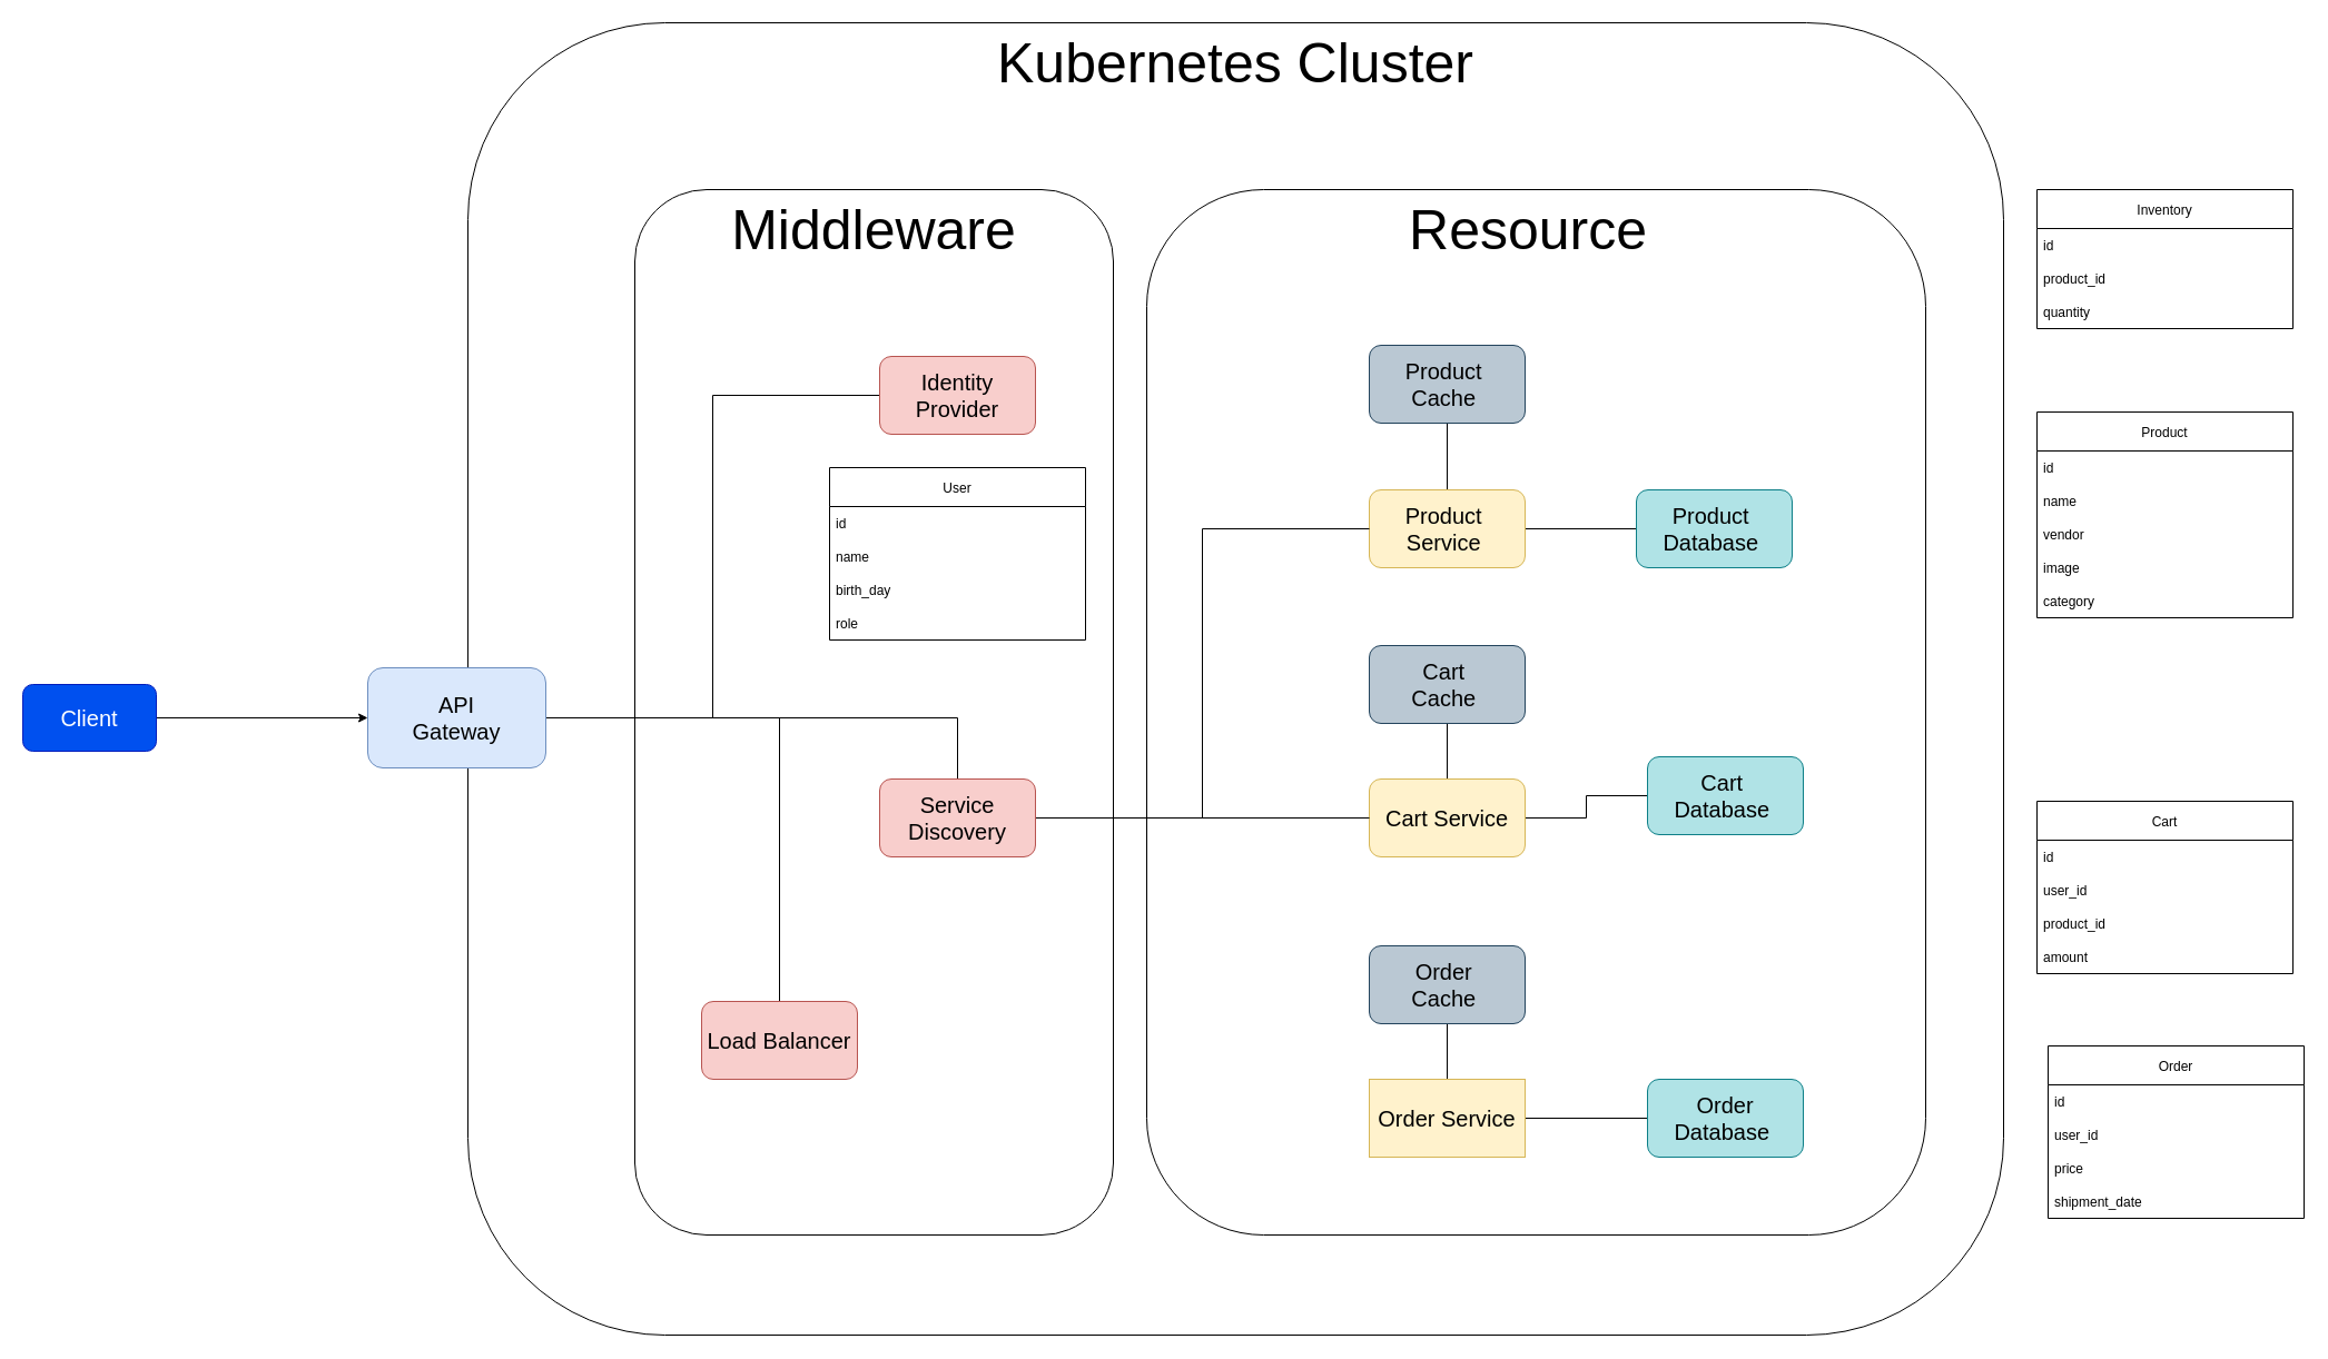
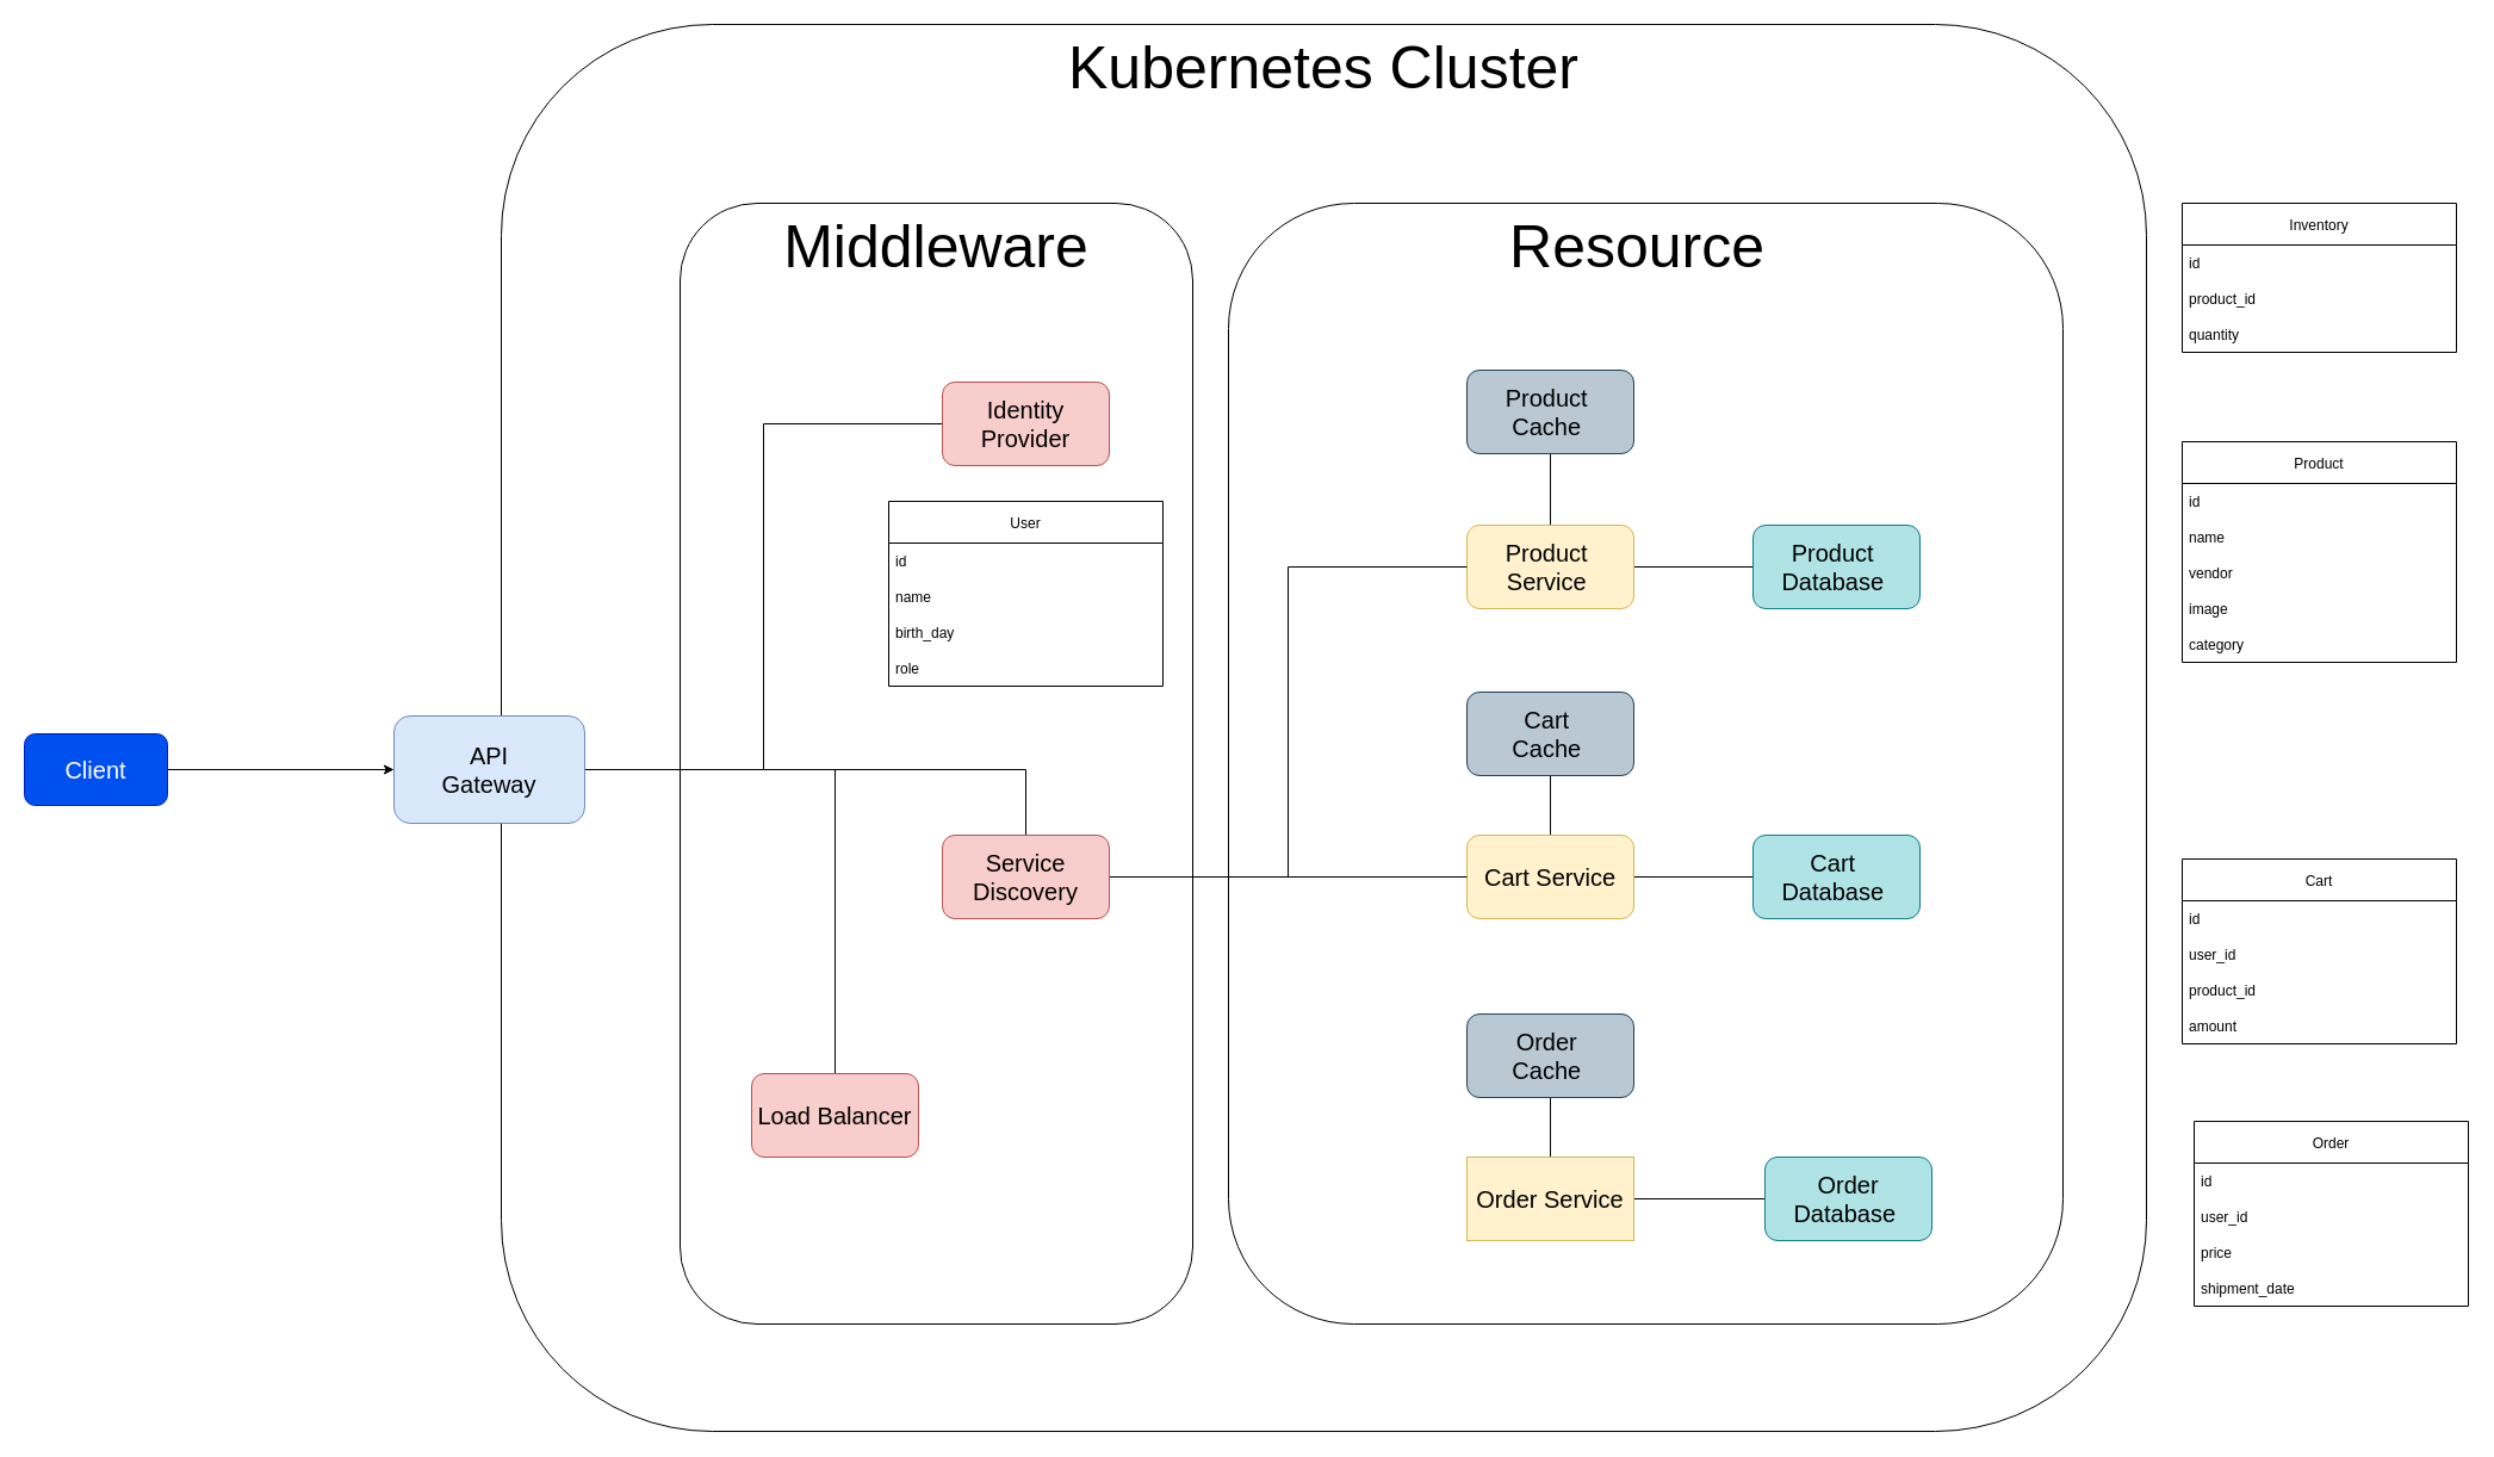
  <mxCell id="0" />
  <mxCell id="1" parent="0" />
  <mxCell id="2" value="Kubernetes Cluster" style="rounded=1;whiteSpace=wrap;html=1;fontSize=50;verticalAlign=top;fontStyle=0" parent="1" vertex="1"><mxGeometry x="420" y="20" width="1380" height="1180" as="geometry" /></mxCell>
  <mxCell id="3" value="Middleware" style="rounded=1;whiteSpace=wrap;html=1;fontSize=50;verticalAlign=top;" parent="1" vertex="1"><mxGeometry x="570" y="170" width="430" height="940" as="geometry" /></mxCell>
  <mxCell id="4" value="Resource&amp;nbsp;&lt;br style=&quot;font-size: 50px;&quot;&gt;" style="rounded=1;whiteSpace=wrap;html=1;fontSize=50;verticalAlign=top;" parent="1" vertex="1"><mxGeometry x="1030" y="170" width="700" height="940" as="geometry" /></mxCell>
  <mxCell id="5" style="edgeStyle=orthogonalEdgeStyle;rounded=0;orthogonalLoop=1;jettySize=auto;html=1;entryX=0;entryY=0.5;entryDx=0;entryDy=0;fontSize=20;" parent="1" source="6" target="10" edge="1"><mxGeometry relative="1" as="geometry" /></mxCell>
  <mxCell id="6" value="Client" style="rounded=1;whiteSpace=wrap;html=1;fontSize=20;fillColor=#0050ef;strokeColor=#001DBC;fontColor=#ffffff;" parent="1" vertex="1"><mxGeometry x="20" y="615" width="120" height="60" as="geometry" /></mxCell>
  <mxCell id="7" style="edgeStyle=orthogonalEdgeStyle;rounded=0;orthogonalLoop=1;jettySize=auto;html=1;entryX=0;entryY=0.5;entryDx=0;entryDy=0;fontSize=20;endArrow=none;endFill=0;" parent="1" source="10" target="14" edge="1"><mxGeometry relative="1" as="geometry" /></mxCell>
  <mxCell id="8" style="edgeStyle=orthogonalEdgeStyle;rounded=0;orthogonalLoop=1;jettySize=auto;html=1;entryX=0.5;entryY=0;entryDx=0;entryDy=0;fontSize=20;endArrow=none;endFill=0;" parent="1" source="10" target="23" edge="1"><mxGeometry relative="1" as="geometry" /></mxCell>
  <mxCell id="9" style="edgeStyle=orthogonalEdgeStyle;rounded=0;orthogonalLoop=1;jettySize=auto;html=1;fontSize=50;endArrow=none;endFill=0;" parent="1" source="10" target="30" edge="1"><mxGeometry relative="1" as="geometry" /></mxCell>
  <mxCell id="10" value="API &lt;br&gt;Gateway&lt;br&gt;" style="rounded=1;whiteSpace=wrap;html=1;fontSize=20;fillColor=#dae8fc;strokeColor=#6c8ebf;" parent="1" vertex="1"><mxGeometry x="330" y="600" width="160" height="90" as="geometry" /></mxCell>
  <mxCell id="11" style="edgeStyle=orthogonalEdgeStyle;rounded=0;orthogonalLoop=1;jettySize=auto;html=1;entryX=0.5;entryY=1;entryDx=0;entryDy=0;fontSize=20;endArrow=none;endFill=0;" parent="1" source="13" target="24" edge="1"><mxGeometry relative="1" as="geometry" /></mxCell>
  <mxCell id="12" style="edgeStyle=orthogonalEdgeStyle;rounded=0;orthogonalLoop=1;jettySize=auto;html=1;entryX=0;entryY=0.5;entryDx=0;entryDy=0;fontSize=20;endArrow=none;endFill=0;" parent="1" source="13" target="25" edge="1"><mxGeometry relative="1" as="geometry" /></mxCell>
  <mxCell id="13" value="Product&amp;nbsp;&lt;br&gt;Service&amp;nbsp;" style="rounded=1;whiteSpace=wrap;html=1;fontSize=20;fillColor=#fff2cc;strokeColor=#d6b656;" parent="1" vertex="1"><mxGeometry x="1230" y="440" width="140" height="70" as="geometry" /></mxCell>
  <mxCell id="14" value="Identity Provider" style="rounded=1;whiteSpace=wrap;html=1;fontSize=20;fillColor=#f8cecc;strokeColor=#b85450;" parent="1" vertex="1"><mxGeometry x="790" y="320" width="140" height="70" as="geometry" /></mxCell>
  <mxCell id="15" style="edgeStyle=orthogonalEdgeStyle;rounded=0;orthogonalLoop=1;jettySize=auto;html=1;entryX=0.5;entryY=1;entryDx=0;entryDy=0;fontSize=20;endArrow=none;endFill=0;" parent="1" source="17" target="26" edge="1"><mxGeometry relative="1" as="geometry" /></mxCell>
  <mxCell id="16" style="edgeStyle=orthogonalEdgeStyle;rounded=0;orthogonalLoop=1;jettySize=auto;html=1;entryX=0;entryY=0.5;entryDx=0;entryDy=0;fontSize=20;endArrow=none;endFill=0;" parent="1" source="17" target="27" edge="1"><mxGeometry relative="1" as="geometry" /></mxCell>
  <mxCell id="17" value="Cart Service" style="rounded=1;whiteSpace=wrap;html=1;fontSize=20;fillColor=#fff2cc;strokeColor=#d6b656;" parent="1" vertex="1"><mxGeometry x="1230" y="700" width="140" height="70" as="geometry" /></mxCell>
  <mxCell id="18" style="edgeStyle=orthogonalEdgeStyle;rounded=0;orthogonalLoop=1;jettySize=auto;html=1;entryX=0.5;entryY=1;entryDx=0;entryDy=0;fontSize=20;endArrow=none;endFill=0;" parent="1" source="20" target="28" edge="1"><mxGeometry relative="1" as="geometry" /></mxCell>
  <mxCell id="19" style="edgeStyle=orthogonalEdgeStyle;rounded=0;orthogonalLoop=1;jettySize=auto;html=1;entryX=0;entryY=0.5;entryDx=0;entryDy=0;fontSize=20;endArrow=none;endFill=0;" parent="1" source="20" target="29" edge="1"><mxGeometry relative="1" as="geometry" /></mxCell>
  <mxCell id="20" value="Order Service" style="whiteSpace=wrap;html=1;fontSize=20;fillColor=#fff2cc;strokeColor=#d6b656;rounded=0;" parent="1" vertex="1"><mxGeometry x="1230" y="970" width="140" height="70" as="geometry" /></mxCell>
  <mxCell id="21" style="edgeStyle=orthogonalEdgeStyle;rounded=0;orthogonalLoop=1;jettySize=auto;html=1;entryX=0;entryY=0.5;entryDx=0;entryDy=0;fontSize=20;endArrow=none;endFill=0;" parent="1" source="23" target="13" edge="1"><mxGeometry relative="1" as="geometry" /></mxCell>
  <mxCell id="22" style="edgeStyle=orthogonalEdgeStyle;rounded=0;orthogonalLoop=1;jettySize=auto;html=1;entryX=0;entryY=0.5;entryDx=0;entryDy=0;fontSize=20;endArrow=none;endFill=0;" parent="1" source="23" target="17" edge="1"><mxGeometry relative="1" as="geometry" /></mxCell>
  <mxCell id="23" value="Service&lt;br&gt;Discovery" style="rounded=1;whiteSpace=wrap;html=1;fontSize=20;fillColor=#f8cecc;strokeColor=#b85450;" parent="1" vertex="1"><mxGeometry x="790" y="700" width="140" height="70" as="geometry" /></mxCell>
  <mxCell id="24" value="Product&amp;nbsp;&lt;br&gt;Cache&amp;nbsp;" style="rounded=1;whiteSpace=wrap;html=1;fontSize=20;fillColor=#bac8d3;strokeColor=#23445d;" parent="1" vertex="1"><mxGeometry x="1230" y="310" width="140" height="70" as="geometry" /></mxCell>
  <mxCell id="25" value="Product&amp;nbsp;&lt;br&gt;Database&amp;nbsp;" style="rounded=1;whiteSpace=wrap;html=1;fontSize=20;fillColor=#b0e3e6;strokeColor=#0e8088;" parent="1" vertex="1"><mxGeometry x="1470" y="440" width="140" height="70" as="geometry" /></mxCell>
  <mxCell id="26" value="Cart&amp;nbsp;&lt;br&gt;Cache&amp;nbsp;" style="rounded=1;whiteSpace=wrap;html=1;fontSize=20;fillColor=#bac8d3;strokeColor=#23445d;" parent="1" vertex="1"><mxGeometry x="1230" y="580" width="140" height="70" as="geometry" /></mxCell>
- <mxCell id="27" value="Cart&amp;nbsp;&lt;br&gt;Database&amp;nbsp;" style="rounded=1;whiteSpace=wrap;html=1;fontSize=20;fillColor=#b0e3e6;strokeColor=#0e8088;" parent="1" vertex="1"><mxGeometry x="1480" y="680" width="140" height="70" as="geometry" /></mxCell>
+ <mxCell id="27" value="Cart&amp;nbsp;&lt;br&gt;Database&amp;nbsp;" style="rounded=1;whiteSpace=wrap;html=1;fontSize=20;fillColor=#b0e3e6;strokeColor=#0e8088;" parent="1" vertex="1"><mxGeometry x="1470" y="700" width="140" height="70" as="geometry" /></mxCell>
  <mxCell id="28" value="Order&amp;nbsp;&lt;br&gt;Cache&amp;nbsp;" style="rounded=1;whiteSpace=wrap;html=1;fontSize=20;fillColor=#bac8d3;strokeColor=#23445d;" parent="1" vertex="1"><mxGeometry x="1230" y="850" width="140" height="70" as="geometry" /></mxCell>
  <mxCell id="29" value="Order&lt;br&gt;Database&amp;nbsp;" style="rounded=1;whiteSpace=wrap;html=1;fontSize=20;fillColor=#b0e3e6;strokeColor=#0e8088;" parent="1" vertex="1"><mxGeometry x="1480" y="970" width="140" height="70" as="geometry" /></mxCell>
  <mxCell id="30" value="Load Balancer" style="rounded=1;whiteSpace=wrap;html=1;fontSize=20;fillColor=#f8cecc;strokeColor=#b85450;" parent="1" vertex="1"><mxGeometry x="630" y="900" width="140" height="70" as="geometry" /></mxCell>
  <mxCell id="31" value="Product" style="swimlane;fontStyle=0;childLayout=stackLayout;horizontal=1;startSize=35;horizontalStack=0;resizeParent=1;resizeParentMax=0;resizeLast=0;collapsible=1;marginBottom=0;" vertex="1" parent="1"><mxGeometry x="1830" y="370" width="230" height="185" as="geometry" /></mxCell>
  <mxCell id="32" value="id" style="text;strokeColor=none;fillColor=none;align=left;verticalAlign=middle;spacingLeft=4;spacingRight=4;overflow=hidden;points=[[0,0.5],[1,0.5]];portConstraint=eastwest;rotatable=0;" vertex="1" parent="31"><mxGeometry y="35" width="230" height="30" as="geometry" /></mxCell>
  <mxCell id="33" value="name" style="text;strokeColor=none;fillColor=none;align=left;verticalAlign=middle;spacingLeft=4;spacingRight=4;overflow=hidden;points=[[0,0.5],[1,0.5]];portConstraint=eastwest;rotatable=0;" vertex="1" parent="31"><mxGeometry y="65" width="230" height="30" as="geometry" /></mxCell>
  <mxCell id="34" value="vendor" style="text;strokeColor=none;fillColor=none;align=left;verticalAlign=middle;spacingLeft=4;spacingRight=4;overflow=hidden;points=[[0,0.5],[1,0.5]];portConstraint=eastwest;rotatable=0;" vertex="1" parent="31"><mxGeometry y="95" width="230" height="30" as="geometry" /></mxCell>
  <mxCell id="35" style="text;strokeColor=none;fillColor=none;align=left;verticalAlign=middle;spacingLeft=4;spacingRight=4;overflow=hidden;points=[[0,0.5],[1,0.5]];portConstraint=eastwest;rotatable=0;" vertex="1" parent="31"><mxGeometry y="125" width="230" height="30" as="geometry" /></mxCell>
  <mxCell id="36" style="text;strokeColor=none;fillColor=none;align=left;verticalAlign=middle;spacingLeft=4;spacingRight=4;overflow=hidden;points=[[0,0.5],[1,0.5]];portConstraint=eastwest;rotatable=0;" vertex="1" parent="31"><mxGeometry y="155" width="230" height="30" as="geometry" /></mxCell>
  <mxCell id="37" value="category" style="text;strokeColor=none;fillColor=none;align=left;verticalAlign=middle;spacingLeft=4;spacingRight=4;overflow=hidden;points=[[0,0.5],[1,0.5]];portConstraint=eastwest;rotatable=0;" vertex="1" parent="1"><mxGeometry x="1830" y="525" width="230" height="30" as="geometry" /></mxCell>
  <mxCell id="38" value="image" style="text;strokeColor=none;fillColor=none;align=left;verticalAlign=middle;spacingLeft=4;spacingRight=4;overflow=hidden;points=[[0,0.5],[1,0.5]];portConstraint=eastwest;rotatable=0;" vertex="1" parent="1"><mxGeometry x="1830" y="495" width="230" height="30" as="geometry" /></mxCell>
  <mxCell id="39" value="Cart" style="swimlane;fontStyle=0;childLayout=stackLayout;horizontal=1;startSize=35;horizontalStack=0;resizeParent=1;resizeParentMax=0;resizeLast=0;collapsible=1;marginBottom=0;" vertex="1" parent="1"><mxGeometry x="1830" y="720" width="230" height="155" as="geometry" /></mxCell>
  <mxCell id="40" value="id" style="text;strokeColor=none;fillColor=none;align=left;verticalAlign=middle;spacingLeft=4;spacingRight=4;overflow=hidden;points=[[0,0.5],[1,0.5]];portConstraint=eastwest;rotatable=0;" vertex="1" parent="39"><mxGeometry y="35" width="230" height="30" as="geometry" /></mxCell>
  <mxCell id="41" value="user_id" style="text;strokeColor=none;fillColor=none;align=left;verticalAlign=middle;spacingLeft=4;spacingRight=4;overflow=hidden;points=[[0,0.5],[1,0.5]];portConstraint=eastwest;rotatable=0;" vertex="1" parent="39"><mxGeometry y="65" width="230" height="30" as="geometry" /></mxCell>
  <mxCell id="42" value="product_id" style="text;strokeColor=none;fillColor=none;align=left;verticalAlign=middle;spacingLeft=4;spacingRight=4;overflow=hidden;points=[[0,0.5],[1,0.5]];portConstraint=eastwest;rotatable=0;" vertex="1" parent="39"><mxGeometry y="95" width="230" height="30" as="geometry" /></mxCell>
  <mxCell id="43" value="amount" style="text;strokeColor=none;fillColor=none;align=left;verticalAlign=middle;spacingLeft=4;spacingRight=4;overflow=hidden;points=[[0,0.5],[1,0.5]];portConstraint=eastwest;rotatable=0;" vertex="1" parent="39"><mxGeometry y="125" width="230" height="30" as="geometry" /></mxCell>
  <mxCell id="44" value="Order" style="swimlane;fontStyle=0;childLayout=stackLayout;horizontal=1;startSize=35;horizontalStack=0;resizeParent=1;resizeParentMax=0;resizeLast=0;collapsible=1;marginBottom=0;" vertex="1" parent="1"><mxGeometry x="1840" y="940" width="230" height="155" as="geometry" /></mxCell>
  <mxCell id="45" value="id" style="text;strokeColor=none;fillColor=none;align=left;verticalAlign=middle;spacingLeft=4;spacingRight=4;overflow=hidden;points=[[0,0.5],[1,0.5]];portConstraint=eastwest;rotatable=0;" vertex="1" parent="44"><mxGeometry y="35" width="230" height="30" as="geometry" /></mxCell>
  <mxCell id="46" value="user_id" style="text;strokeColor=none;fillColor=none;align=left;verticalAlign=middle;spacingLeft=4;spacingRight=4;overflow=hidden;points=[[0,0.5],[1,0.5]];portConstraint=eastwest;rotatable=0;" vertex="1" parent="44"><mxGeometry y="65" width="230" height="30" as="geometry" /></mxCell>
  <mxCell id="47" value="price" style="text;strokeColor=none;fillColor=none;align=left;verticalAlign=middle;spacingLeft=4;spacingRight=4;overflow=hidden;points=[[0,0.5],[1,0.5]];portConstraint=eastwest;rotatable=0;" vertex="1" parent="44"><mxGeometry y="95" width="230" height="30" as="geometry" /></mxCell>
  <mxCell id="48" value="shipment_date" style="text;strokeColor=none;fillColor=none;align=left;verticalAlign=middle;spacingLeft=4;spacingRight=4;overflow=hidden;points=[[0,0.5],[1,0.5]];portConstraint=eastwest;rotatable=0;" vertex="1" parent="44"><mxGeometry y="125" width="230" height="30" as="geometry" /></mxCell>
  <mxCell id="49" value="User" style="swimlane;fontStyle=0;childLayout=stackLayout;horizontal=1;startSize=35;horizontalStack=0;resizeParent=1;resizeParentMax=0;resizeLast=0;collapsible=1;marginBottom=0;" vertex="1" parent="1"><mxGeometry x="745" y="420" width="230" height="155" as="geometry" /></mxCell>
  <mxCell id="50" value="id" style="text;strokeColor=none;fillColor=none;align=left;verticalAlign=middle;spacingLeft=4;spacingRight=4;overflow=hidden;points=[[0,0.5],[1,0.5]];portConstraint=eastwest;rotatable=0;" vertex="1" parent="49"><mxGeometry y="35" width="230" height="30" as="geometry" /></mxCell>
  <mxCell id="51" value="name" style="text;strokeColor=none;fillColor=none;align=left;verticalAlign=middle;spacingLeft=4;spacingRight=4;overflow=hidden;points=[[0,0.5],[1,0.5]];portConstraint=eastwest;rotatable=0;" vertex="1" parent="49"><mxGeometry y="65" width="230" height="30" as="geometry" /></mxCell>
  <mxCell id="52" value="birth_day" style="text;strokeColor=none;fillColor=none;align=left;verticalAlign=middle;spacingLeft=4;spacingRight=4;overflow=hidden;points=[[0,0.5],[1,0.5]];portConstraint=eastwest;rotatable=0;" vertex="1" parent="49"><mxGeometry y="95" width="230" height="30" as="geometry" /></mxCell>
  <mxCell id="53" value="role" style="text;strokeColor=none;fillColor=none;align=left;verticalAlign=middle;spacingLeft=4;spacingRight=4;overflow=hidden;points=[[0,0.5],[1,0.5]];portConstraint=eastwest;rotatable=0;" vertex="1" parent="49"><mxGeometry y="125" width="230" height="30" as="geometry" /></mxCell>
  <mxCell id="54" value="Inventory" style="swimlane;fontStyle=0;childLayout=stackLayout;horizontal=1;startSize=35;horizontalStack=0;resizeParent=1;resizeParentMax=0;resizeLast=0;collapsible=1;marginBottom=0;" vertex="1" parent="1"><mxGeometry x="1830" y="170" width="230" height="125" as="geometry" /></mxCell>
  <mxCell id="55" value="id" style="text;strokeColor=none;fillColor=none;align=left;verticalAlign=middle;spacingLeft=4;spacingRight=4;overflow=hidden;points=[[0,0.5],[1,0.5]];portConstraint=eastwest;rotatable=0;" vertex="1" parent="54"><mxGeometry y="35" width="230" height="30" as="geometry" /></mxCell>
  <mxCell id="56" value="product_id" style="text;strokeColor=none;fillColor=none;align=left;verticalAlign=middle;spacingLeft=4;spacingRight=4;overflow=hidden;points=[[0,0.5],[1,0.5]];portConstraint=eastwest;rotatable=0;" vertex="1" parent="54"><mxGeometry y="65" width="230" height="30" as="geometry" /></mxCell>
  <mxCell id="57" value="quantity" style="text;strokeColor=none;fillColor=none;align=left;verticalAlign=middle;spacingLeft=4;spacingRight=4;overflow=hidden;points=[[0,0.5],[1,0.5]];portConstraint=eastwest;rotatable=0;" vertex="1" parent="54"><mxGeometry y="95" width="230" height="30" as="geometry" /></mxCell>
